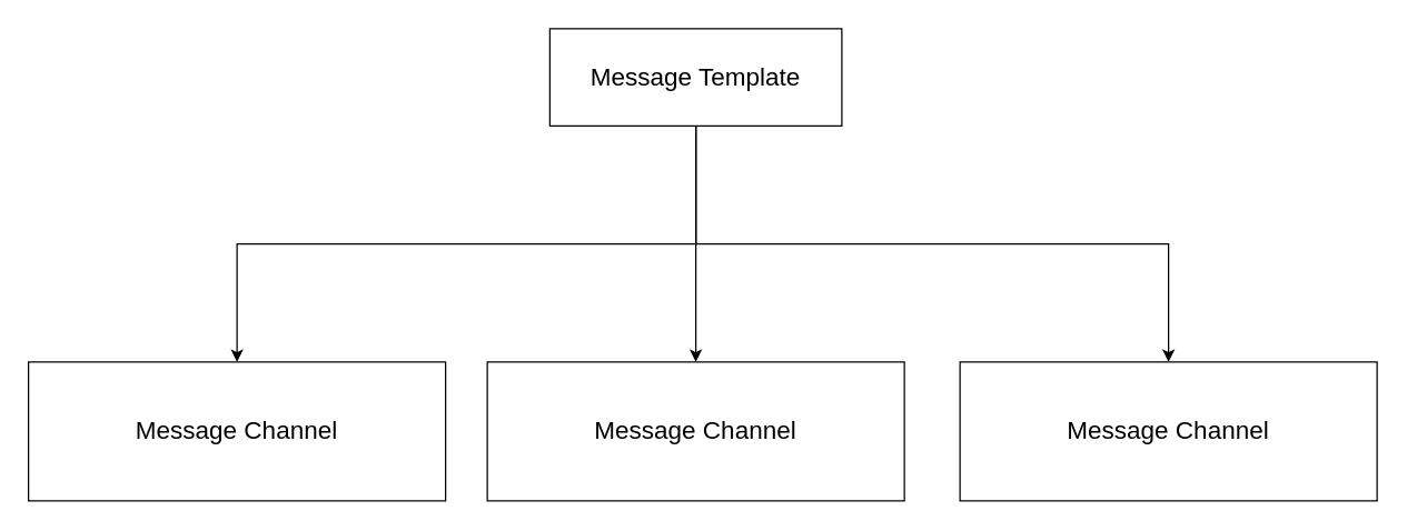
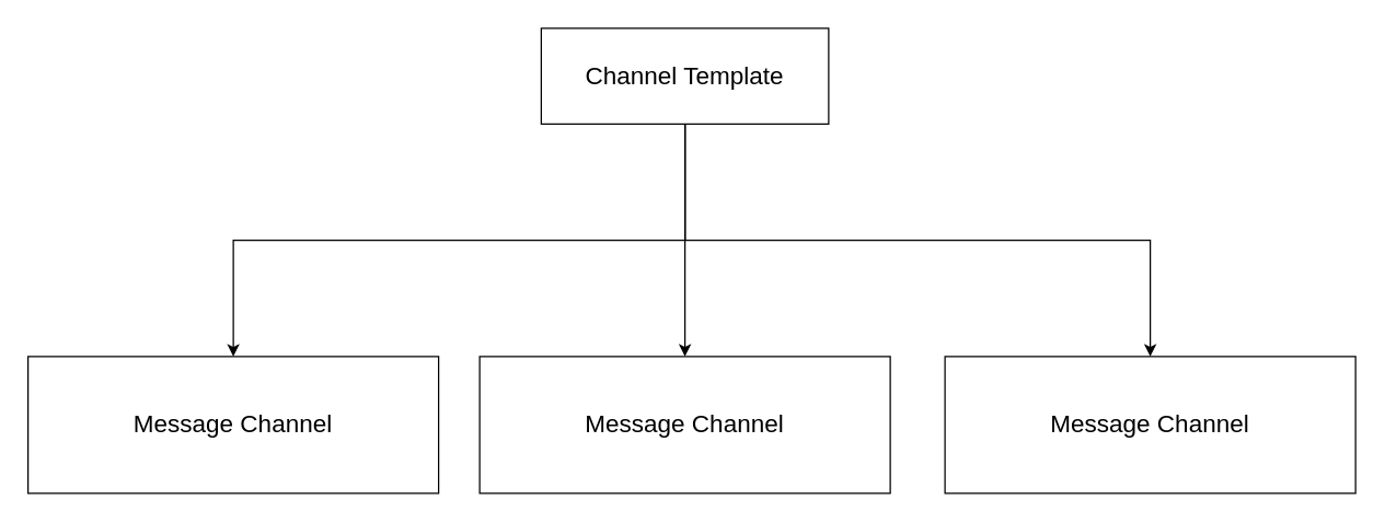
  <mxCell id="0" />
  <mxCell id="1" parent="0" />
  <mxCell id="2" value="&lt;font style=&quot;font-size: 18px;&quot;&gt;Message Channel&lt;/font&gt;" style="rounded=0;whiteSpace=wrap;html=1;" vertex="1" parent="1"><mxGeometry x="20" y="260" width="300" height="100" as="geometry" /></mxCell>
  <mxCell id="3" style="edgeStyle=orthogonalEdgeStyle;rounded=0;orthogonalLoop=1;jettySize=auto;html=1;fontSize=18;exitX=0.5;exitY=1;exitDx=0;exitDy=0;" edge="1" parent="1" source="6" target="2"><mxGeometry relative="1" as="geometry" /></mxCell>
  <mxCell id="4" style="edgeStyle=orthogonalEdgeStyle;rounded=0;orthogonalLoop=1;jettySize=auto;html=1;fontSize=18;" edge="1" parent="1" source="6" target="7"><mxGeometry relative="1" as="geometry" /></mxCell>
  <mxCell id="5" style="edgeStyle=orthogonalEdgeStyle;rounded=0;orthogonalLoop=1;jettySize=auto;html=1;fontSize=18;exitX=0.5;exitY=1;exitDx=0;exitDy=0;" edge="1" parent="1" source="6" target="8"><mxGeometry relative="1" as="geometry" /></mxCell>
- <mxCell id="6" value="Message Template" style="rounded=0;whiteSpace=wrap;html=1;fontSize=18;" vertex="1" parent="1"><mxGeometry x="395" y="20" width="210" height="70" as="geometry" /></mxCell>
+ <mxCell id="6" value="Channel Template" style="rounded=0;whiteSpace=wrap;html=1;fontSize=18;" vertex="1" parent="1"><mxGeometry x="395" y="20" width="210" height="70" as="geometry" /></mxCell>
  <mxCell id="7" value="&lt;font style=&quot;font-size: 18px;&quot;&gt;Message Channel&lt;/font&gt;" style="rounded=0;whiteSpace=wrap;html=1;" vertex="1" parent="1"><mxGeometry x="350" y="260" width="300" height="100" as="geometry" /></mxCell>
  <mxCell id="8" value="&lt;font style=&quot;font-size: 18px;&quot;&gt;Message Channel&lt;/font&gt;" style="rounded=0;whiteSpace=wrap;html=1;" vertex="1" parent="1"><mxGeometry x="690" y="260" width="300" height="100" as="geometry" /></mxCell>
